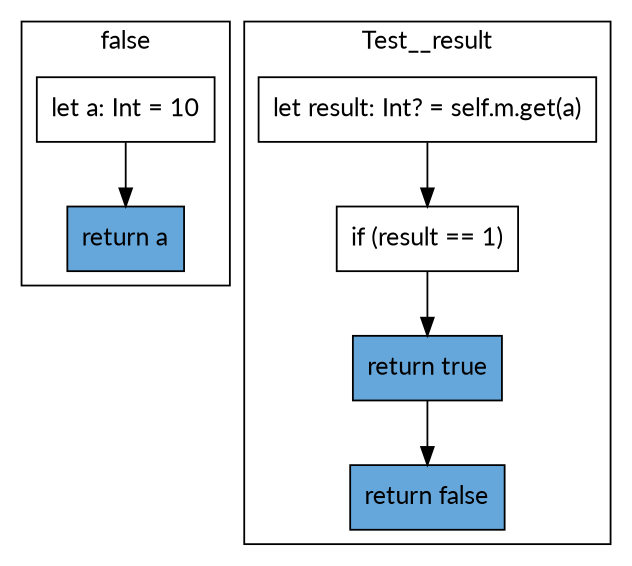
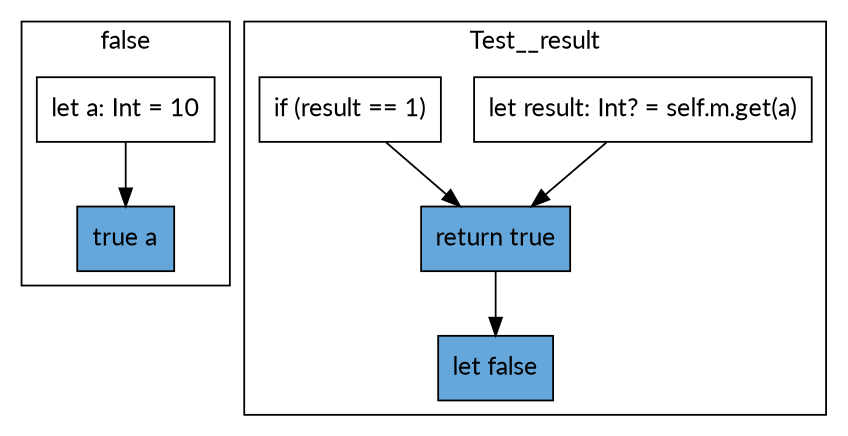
  digraph {
    fontname=Lato
    node [fontname=Lato shape=box]
    edge [fontname=Lato]
    n1 [label="let a: Int = 10"]
-   n2 [fillcolor="#66A7DB" label="return a" style=filled]
+   n2 [fillcolor="#66A7DB" label="true a" style=filled]
    n3 [label="let result: Int? = self.m.get(a)"]
    n4 [label="if (result == 1)"]
    n5 [fillcolor="#66A7DB" label="return true" style=filled]
-   n6 [fillcolor="#66A7DB" label="return false" style=filled]
+   n6 [fillcolor="#66A7DB" label="let false" style=filled]
    subgraph cluster_1 {
      label=false
      n1
      n2
    }
    subgraph cluster_2 {
      label=Test__result
      n3
      n4
      n5
      n6
    }
    n1 -> n2
-   n3 -> n4
+   n3 -> n5
    n4 -> n5
    n5 -> n6
  }
